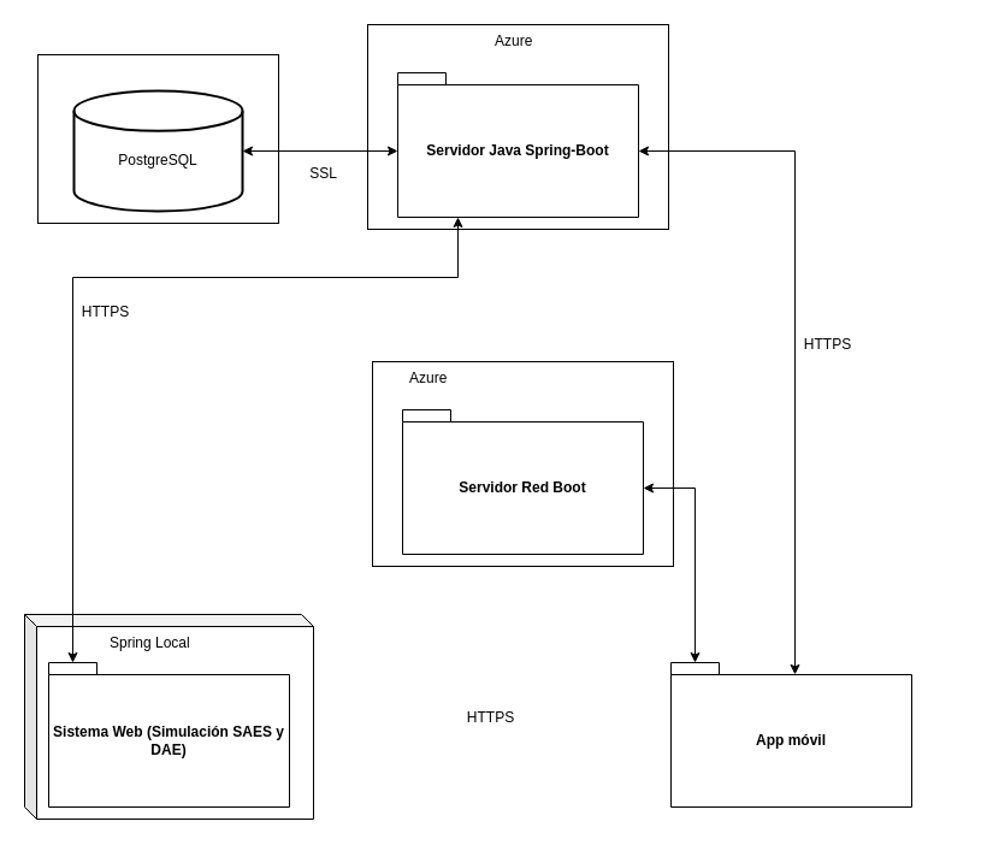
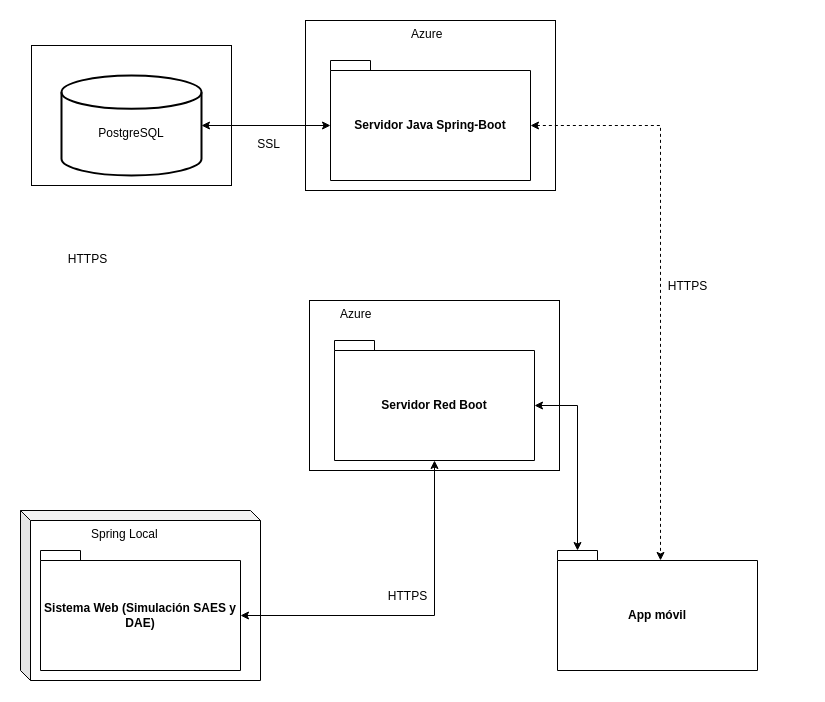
  <mxCell id="0" />
  <mxCell id="1" parent="0" />
  <mxCell id="2" value="" style="group" parent="1" vertex="1" connectable="0"><mxGeometry x="309" y="300" width="250" height="170" as="geometry" /></mxCell>
  <mxCell id="3" value="" style="group" parent="2" vertex="1" connectable="0"><mxGeometry width="250" height="170" as="geometry" /></mxCell>
  <mxCell id="4" value="" style="rounded=0;whiteSpace=wrap;html=1;" parent="3" vertex="1"><mxGeometry width="250" height="170" as="geometry" /></mxCell>
  <mxCell id="5" value="Azure" style="text;strokeColor=none;fillColor=none;spacingLeft=4;spacingRight=4;overflow=hidden;rotatable=0;points=[[0,0.5],[1,0.5]];portConstraint=eastwest;fontSize=12;whiteSpace=wrap;html=1;" parent="3" vertex="1"><mxGeometry x="25" width="50" height="30" as="geometry" /></mxCell>
  <mxCell id="6" value="Servidor Red Boot" style="shape=folder;fontStyle=1;tabWidth=40;tabHeight=10;tabPosition=left;html=1;boundedLbl=1;whiteSpace=wrap;" parent="3" vertex="1"><mxGeometry x="25" y="40" width="200" height="120" as="geometry" /></mxCell>
  <mxCell id="7" value="" style="group" parent="1" vertex="1" connectable="0"><mxGeometry x="305" y="20" width="250" height="170" as="geometry" /></mxCell>
  <mxCell id="8" value="" style="rounded=0;whiteSpace=wrap;html=1;" parent="7" vertex="1"><mxGeometry width="250" height="170" as="geometry" /></mxCell>
  <mxCell id="9" value="Azure" style="text;strokeColor=none;fillColor=none;spacingLeft=4;spacingRight=4;overflow=hidden;rotatable=0;points=[[0,0.5],[1,0.5]];portConstraint=eastwest;fontSize=12;whiteSpace=wrap;html=1;" parent="7" vertex="1"><mxGeometry x="100" width="50" height="30" as="geometry" /></mxCell>
  <mxCell id="10" value="Servidor Java Spring-Boot" style="shape=folder;fontStyle=1;tabWidth=40;tabHeight=10;tabPosition=left;html=1;boundedLbl=1;whiteSpace=wrap;" parent="1" vertex="1"><mxGeometry x="330" y="60" width="200" height="120" as="geometry" /></mxCell>
  <mxCell id="11" value="App móvil" style="shape=folder;fontStyle=1;tabWidth=40;tabHeight=10;tabPosition=left;html=1;boundedLbl=1;whiteSpace=wrap;" parent="1" vertex="1"><mxGeometry x="557" y="550" width="200" height="120" as="geometry" /></mxCell>
  <mxCell id="12" value="" style="group" parent="1" vertex="1" connectable="0"><mxGeometry x="31" y="45" width="200" height="140" as="geometry" /></mxCell>
  <mxCell id="13" value="" style="group" parent="12" vertex="1" connectable="0"><mxGeometry width="200" height="140" as="geometry" /></mxCell>
  <mxCell id="14" value="&lt;div&gt;&lt;br&gt;&lt;/div&gt;&lt;div&gt;&lt;br&gt;&lt;/div&gt;&lt;div&gt;&lt;br&gt;&lt;/div&gt;&lt;div&gt;&lt;br&gt;&lt;/div&gt;" style="rounded=0;whiteSpace=wrap;html=1;" parent="13" vertex="1"><mxGeometry width="200" height="140" as="geometry" /></mxCell>
  <mxCell id="15" value="&lt;div&gt;&lt;br&gt;&lt;/div&gt;&lt;div&gt;PostgreSQL&lt;/div&gt;" style="strokeWidth=2;html=1;shape=mxgraph.flowchart.database;whiteSpace=wrap;" parent="12" vertex="1"><mxGeometry x="30" y="30" width="140" height="100" as="geometry" /></mxCell>
  <mxCell id="16" value="" style="endArrow=classic;startArrow=classic;html=1;rounded=0;exitX=1;exitY=0.5;exitDx=0;exitDy=0;exitPerimeter=0;entryX=0;entryY=0;entryDx=0;entryDy=65;entryPerimeter=0;" parent="1" source="15" target="10" edge="1"><mxGeometry width="50" height="50" relative="1" as="geometry"><mxPoint x="380" y="320" as="sourcePoint" /><mxPoint x="430" y="270" as="targetPoint" /></mxGeometry></mxCell>
  <mxCell id="17" value="SSL" style="edgeLabel;html=1;align=center;verticalAlign=middle;resizable=0;points=[];fontSize=12;" parent="16" vertex="1" connectable="0"><mxGeometry x="0.021" y="3" relative="1" as="geometry"><mxPoint y="21" as="offset" /></mxGeometry></mxCell>
  <mxCell id="18" value="" style="group" parent="1" vertex="1" connectable="0"><mxGeometry x="20" y="510" width="240" height="170" as="geometry" /></mxCell>
  <mxCell id="19" value="" style="shape=cube;whiteSpace=wrap;html=1;boundedLbl=1;backgroundOutline=1;darkOpacity=0.05;darkOpacity2=0.1;size=10;" parent="18" vertex="1"><mxGeometry width="240" height="170" as="geometry" /></mxCell>
  <mxCell id="20" value="Sistema Web (Simulación SAES y DAE)" style="shape=folder;fontStyle=1;tabWidth=40;tabHeight=10;tabPosition=left;html=1;boundedLbl=1;whiteSpace=wrap;" parent="18" vertex="1"><mxGeometry x="20" y="40" width="200" height="120" as="geometry" /></mxCell>
  <mxCell id="21" value="Spring Local" style="text;strokeColor=none;fillColor=none;spacingLeft=4;spacingRight=4;overflow=hidden;rotatable=0;points=[[0,0.5],[1,0.5]];portConstraint=eastwest;fontSize=12;whiteSpace=wrap;html=1;" parent="18" vertex="1"><mxGeometry x="65" y="10" width="110" height="30" as="geometry" /></mxCell>
- <mxCell id="22" value="" style="endArrow=classic;startArrow=classic;html=1;rounded=0;entryX=0.25;entryY=1;entryDx=0;entryDy=0;entryPerimeter=0;exitX=0;exitY=0;exitDx=20;exitDy=0;exitPerimeter=0;" parent="1" source="20" target="10" edge="1"><mxGeometry width="50" height="50" relative="1" as="geometry"><mxPoint x="220" y="270" as="sourcePoint" /><mxPoint x="270" y="220" as="targetPoint" /><Array as="points"><mxPoint x="60" y="230" /><mxPoint x="380" y="230" /></Array></mxGeometry></mxCell>
- <mxCell id="23" value="" style="endArrow=classic;startArrow=classic;html=1;rounded=0;entryX=0.515;entryY=0.083;entryDx=0;entryDy=0;entryPerimeter=0;exitX=0;exitY=0;exitDx=200;exitDy=65;exitPerimeter=0;" parent="1" source="10" target="11" edge="1"><mxGeometry width="50" height="50" relative="1" as="geometry"><mxPoint x="640" y="630" as="sourcePoint" /><mxPoint x="690" y="580" as="targetPoint" /><Array as="points"><mxPoint x="660" y="125" /></Array></mxGeometry></mxCell>
+ <mxCell id="23" value="" style="endArrow=classic;startArrow=classic;html=1;rounded=0;entryX=0.515;entryY=0.083;entryDx=0;entryDy=0;entryPerimeter=0;exitX=0;exitY=0;exitDx=200;exitDy=65;exitPerimeter=0;dashed=1;" parent="1" source="10" target="11" edge="1"><mxGeometry width="50" height="50" relative="1" as="geometry"><mxPoint x="640" y="630" as="sourcePoint" /><mxPoint x="690" y="580" as="targetPoint" /><Array as="points"><mxPoint x="660" y="125" /></Array></mxGeometry></mxCell>
+ <mxCell id="24" value="" style="endArrow=classic;startArrow=classic;html=1;rounded=0;exitX=0;exitY=0;exitDx=200;exitDy=65;exitPerimeter=0;entryX=0.5;entryY=1;entryDx=0;entryDy=0;entryPerimeter=0;" parent="1" source="20" target="6" edge="1"><mxGeometry width="50" height="50" relative="1" as="geometry"><mxPoint x="380" y="320" as="sourcePoint" /><mxPoint x="430" y="270" as="targetPoint" /><Array as="points"><mxPoint x="434" y="615" /></Array></mxGeometry></mxCell>
  <mxCell id="25" value="HTTPS" style="edgeLabel;html=1;align=center;verticalAlign=middle;resizable=0;points=[];fontSize=12;" parent="1" vertex="1" connectable="0"><mxGeometry x="203" y="153" as="geometry"><mxPoint x="-117" y="105" as="offset" /></mxGeometry></mxCell>
  <mxCell id="26" value="HTTPS" style="edgeLabel;html=1;align=center;verticalAlign=middle;resizable=0;points=[];fontSize=12;" parent="1" vertex="1" connectable="0"><mxGeometry x="803" y="180" as="geometry"><mxPoint x="-117" y="105" as="offset" /></mxGeometry></mxCell>
  <mxCell id="27" value="HTTPS" style="edgeLabel;html=1;align=center;verticalAlign=middle;resizable=0;points=[];fontSize=12;" parent="1" vertex="1" connectable="0"><mxGeometry x="523" y="490" as="geometry"><mxPoint x="-117" y="105" as="offset" /></mxGeometry></mxCell>
  <mxCell id="28" value="" style="endArrow=classic;startArrow=classic;html=1;rounded=0;entryX=0;entryY=0;entryDx=200;entryDy=65;entryPerimeter=0;exitX=0;exitY=0;exitDx=20;exitDy=0;exitPerimeter=0;" edge="1" parent="1" source="11" target="6"><mxGeometry width="50" height="50" relative="1" as="geometry"><mxPoint x="363" y="420" as="sourcePoint" /><mxPoint x="413" y="370" as="targetPoint" /><Array as="points"><mxPoint x="577" y="405" /></Array></mxGeometry></mxCell>
